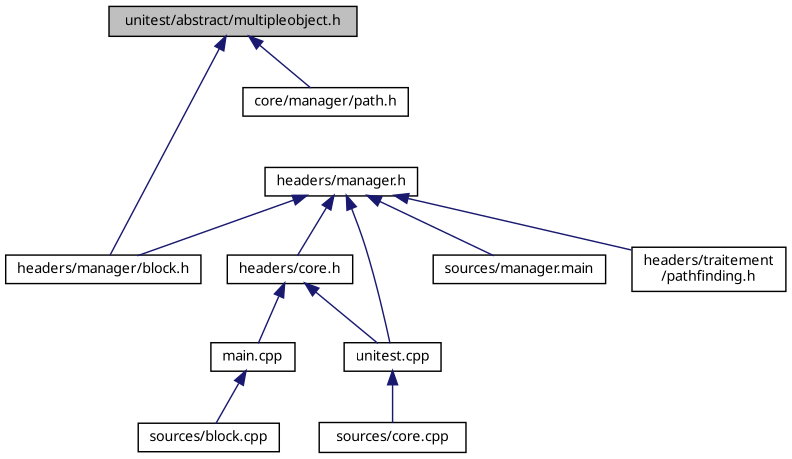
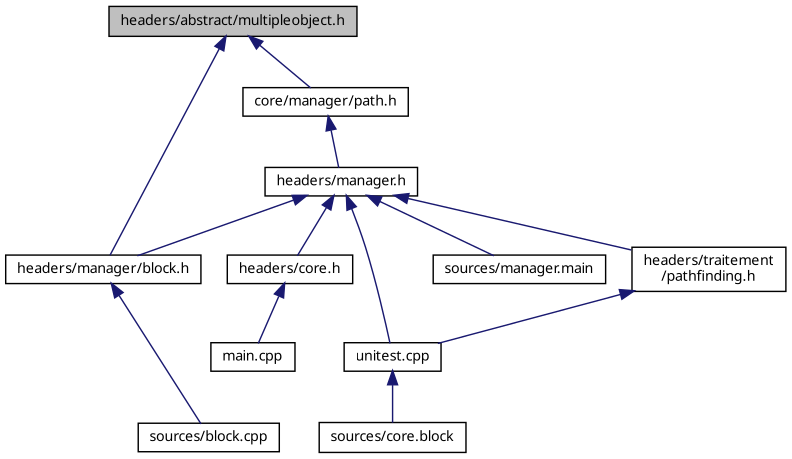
  digraph {
    fontname="Noto Sans"
    node [color=black fillcolor=white fontname="Noto Sans" fontsize=10 shape=record style=filled]
    edge [color=midnightblue dir=back fontname="Noto Sans" fontsize=10 labelfontname=Helvetica labelfontsize=10 style=solid]
-   n1 [fillcolor=grey75 fontcolor=black height=0.2 label="unitest/abstract/multipleobject.h" width=0.4]
+   n1 [fillcolor=grey75 fontcolor=black height=0.2 label="headers/abstract/multipleobject.h" width=0.4]
    n2 [height=0.2 label="headers/manager/block.h" width=0.4]
    n3 [height=0.2 label="core/manager/path.h" width=0.4]
    n4 [height=0.2 label="sources/block.cpp" width=0.4]
    n5 [height=0.2 label="headers/manager.h" width=0.4]
    n6 [height=0.2 label="headers/core.h" width=0.4]
    n7 [height=0.2 label="headers/traitement\l/pathfinding.h" width=0.4]
    n8 [height=0.2 label="unitest.cpp" width=0.4]
    n9 [height=0.2 label="sources/manager.main" width=0.4]
    n10 [height=0.2 label="main.cpp" width=0.4]
-   n11 [height=0.2 label="sources/core.cpp" width=0.4]
+   n11 [height=0.2 label="sources/core.block" width=0.4]
    n1 -> n2
    n1 -> n3
-   n10 -> n4
+   n2 -> n4
+   n3 -> n5
    n5 -> n2
    n5 -> n6
    n5 -> n7
    n5 -> n8
    n5 -> n9
    n6 -> n10
-   n6 -> n8
+   n7 -> n8
    n8 -> n11
  }
